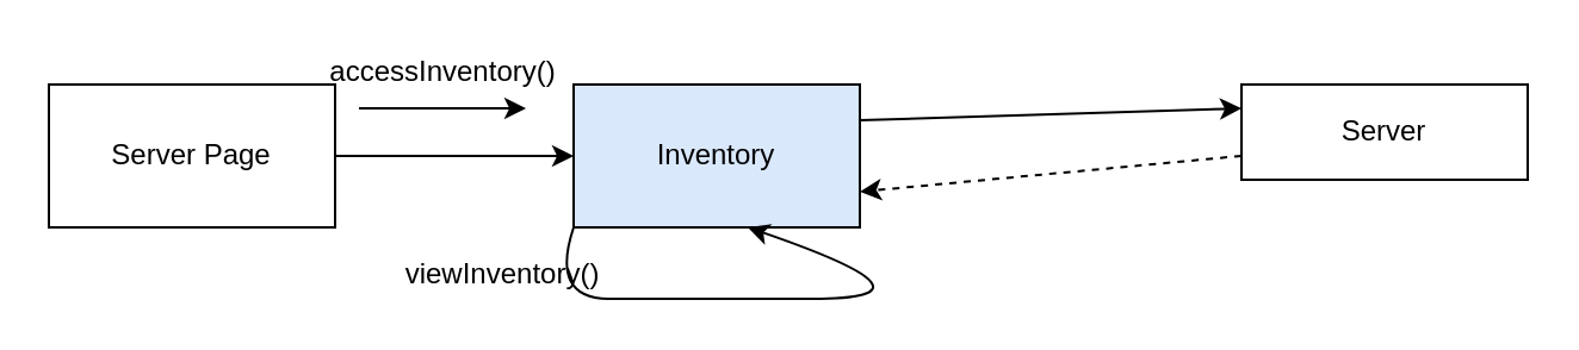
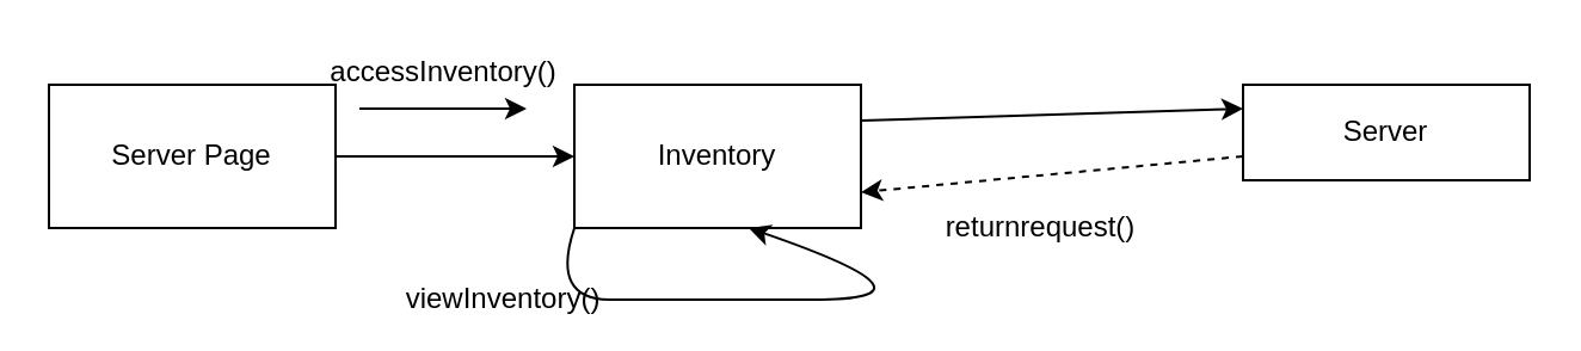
  <mxCell id="0" />
  <mxCell id="1" parent="0" />
- <mxCell id="2" value="Inventory" style="rounded=0;whiteSpace=wrap;html=1;fillColor=#dae8fc;" vertex="1" parent="1"><mxGeometry x="240" y="35" width="120" height="60" as="geometry" /></mxCell>
+ <mxCell id="2" value="Inventory" style="rounded=0;whiteSpace=wrap;html=1;" vertex="1" parent="1"><mxGeometry x="240" y="35" width="120" height="60" as="geometry" /></mxCell>
  <mxCell id="3" value="Server" style="rounded=0;whiteSpace=wrap;html=1;" vertex="1" parent="1"><mxGeometry x="520" y="35" width="120" height="40" as="geometry" /></mxCell>
  <mxCell id="4" value="" style="endArrow=classic;html=1;entryX=1;entryY=1;entryDx=0;entryDy=0;" edge="1" parent="1"><mxGeometry width="50" height="50" relative="1" as="geometry"><mxPoint x="150" y="45" as="sourcePoint" /><mxPoint x="220" y="45" as="targetPoint" /></mxGeometry></mxCell>
  <mxCell id="5" value="" style="endArrow=classic;html=1;entryX=0;entryY=0.5;entryDx=0;entryDy=0;" edge="1" parent="1" target="2"><mxGeometry width="50" height="50" relative="1" as="geometry"><mxPoint x="140" y="65" as="sourcePoint" /><mxPoint x="540" y="155" as="targetPoint" /></mxGeometry></mxCell>
  <mxCell id="6" value="Server Page" style="rounded=0;whiteSpace=wrap;html=1;" vertex="1" parent="1"><mxGeometry x="20" y="35" width="120" height="60" as="geometry" /></mxCell>
  <mxCell id="7" value="accessInventory()" style="text;html=1;align=center;verticalAlign=middle;resizable=0;points=[];autosize=1;strokeColor=none;" vertex="1" parent="1"><mxGeometry x="130" y="20" width="110" height="20" as="geometry" /></mxCell>
+ <mxCell id="8" value="returnrequest()" style="text;html=1;align=center;verticalAlign=middle;resizable=0;points=[];autosize=1;strokeColor=none;" vertex="1" parent="1"><mxGeometry x="390" y="85" width="90" height="20" as="geometry" /></mxCell>
  <mxCell id="9" value="" style="curved=1;endArrow=classic;html=1;exitX=0;exitY=1;exitDx=0;exitDy=0;" edge="1" parent="1" source="2"><mxGeometry width="50" height="50" relative="1" as="geometry"><mxPoint x="400" y="175" as="sourcePoint" /><mxPoint x="313" y="95" as="targetPoint" /><Array as="points"><mxPoint x="230" y="125" /><mxPoint x="280" y="125" /><mxPoint x="400" y="125" /></Array></mxGeometry></mxCell>
- <mxCell id="10" value="viewInventory()" style="text;html=1;align=center;verticalAlign=middle;resizable=0;points=[];autosize=1;strokeColor=none;" vertex="1" parent="1"><mxGeometry x="160" y="105" width="100" height="20" as="geometry" /></mxCell>
+ <mxCell id="10" value="viewInventory()" style="text;html=1;align=center;verticalAlign=middle;resizable=0;points=[];autosize=1;strokeColor=none;" vertex="1" parent="1"><mxGeometry x="160" y="115" width="100" height="20" as="geometry" /></mxCell>
  <mxCell id="11" value="" style="endArrow=classic;html=1;exitX=1;exitY=0.25;exitDx=0;exitDy=0;entryX=0;entryY=0.25;entryDx=0;entryDy=0;" edge="1" parent="1" source="2" target="3"><mxGeometry width="50" height="50" relative="1" as="geometry"><mxPoint x="420" y="165" as="sourcePoint" /><mxPoint x="470" y="115" as="targetPoint" /></mxGeometry></mxCell>
  <mxCell id="12" value="" style="html=1;labelBackgroundColor=#ffffff;startArrow=none;startFill=0;startSize=6;endArrow=classic;endFill=1;endSize=6;jettySize=auto;orthogonalLoop=1;strokeWidth=1;dashed=1;fontSize=14;entryX=1;entryY=0.75;entryDx=0;entryDy=0;exitX=0;exitY=0.75;exitDx=0;exitDy=0;" edge="1" parent="1" source="3" target="2"><mxGeometry width="60" height="60" relative="1" as="geometry"><mxPoint x="470" y="105" as="sourcePoint" /><mxPoint x="410" y="165" as="targetPoint" /></mxGeometry></mxCell>
